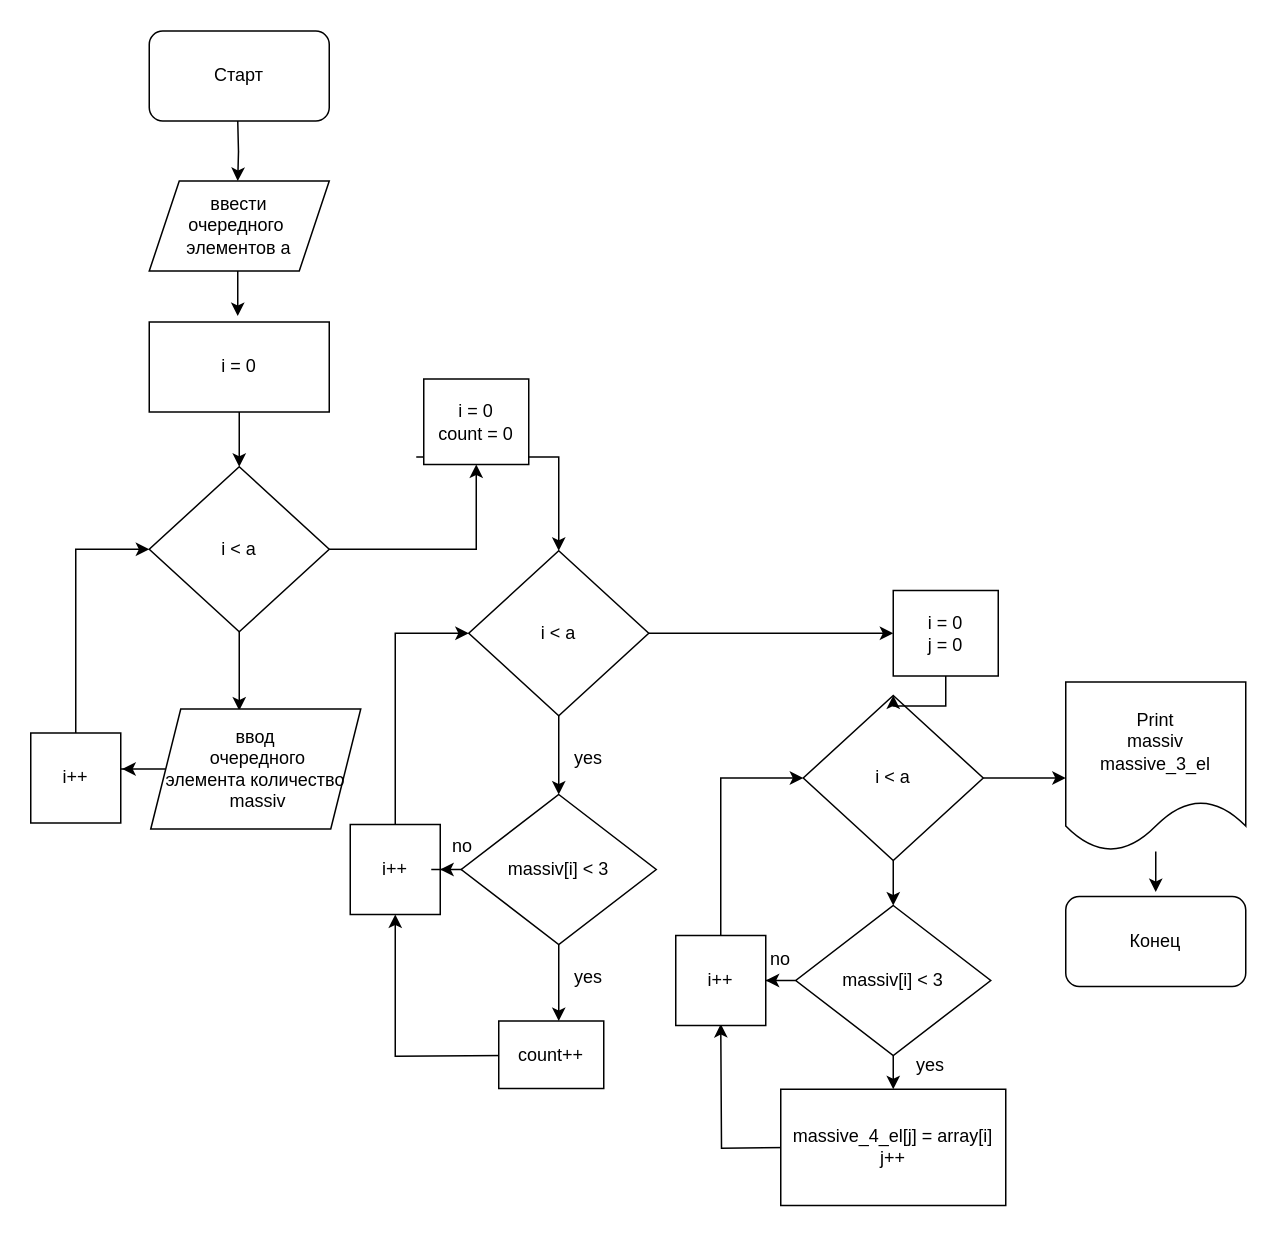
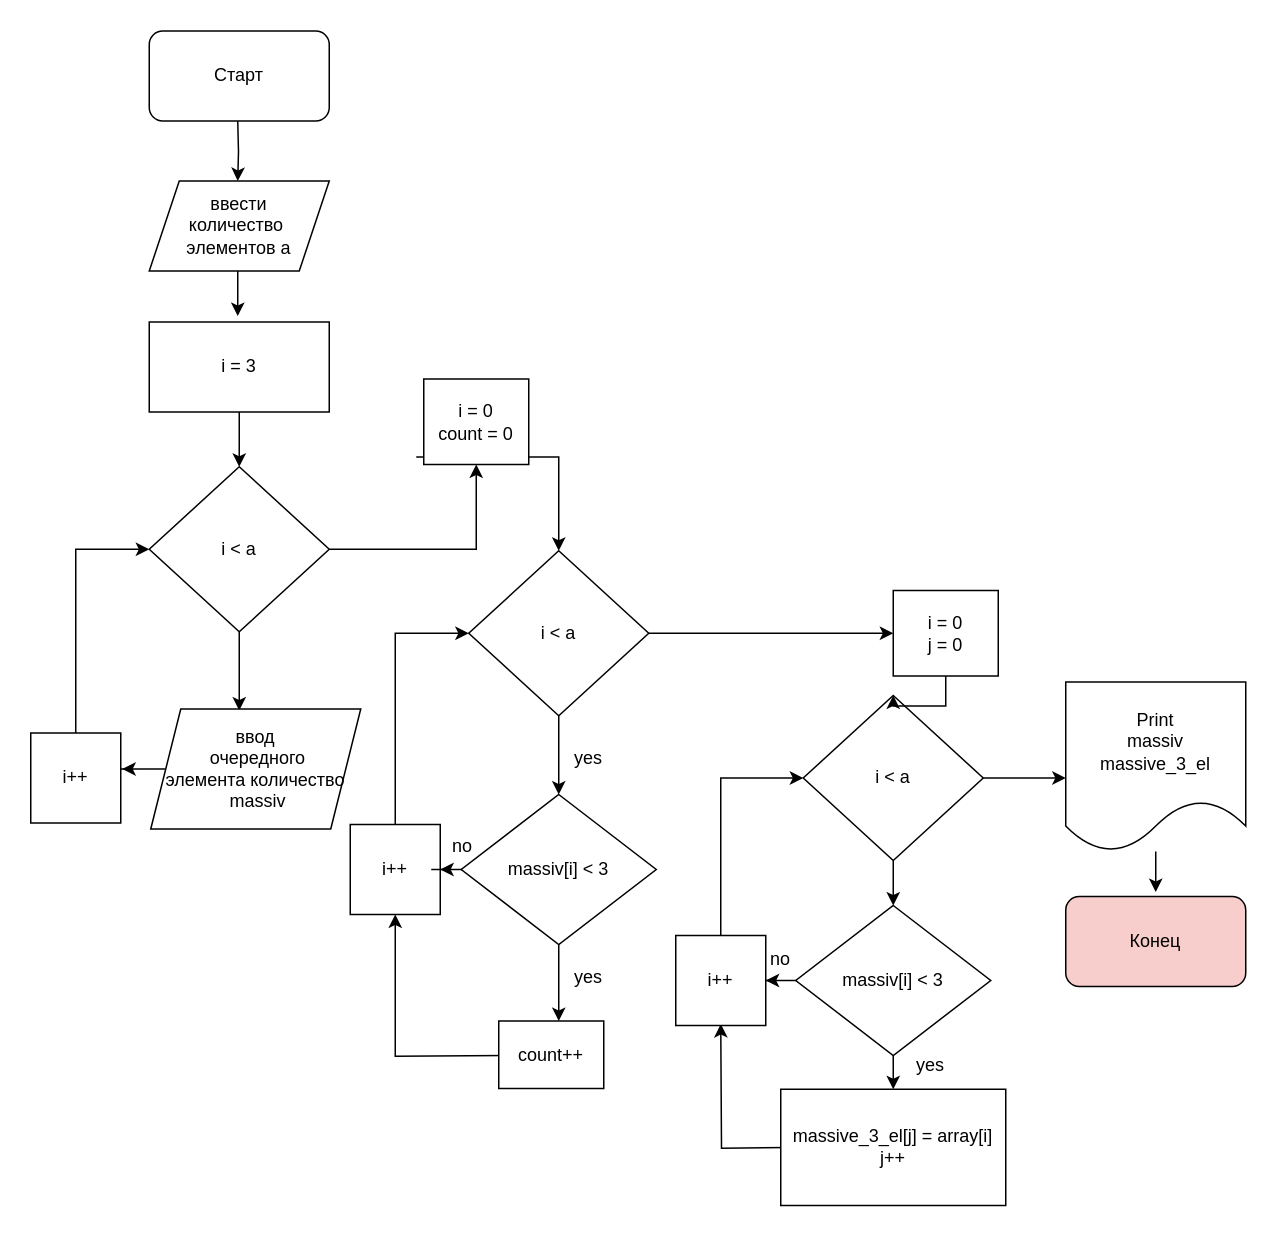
  <mxCell id="0" />
  <mxCell id="1" parent="0" />
  <mxCell id="2" style="edgeStyle=orthogonalEdgeStyle;rounded=0;orthogonalLoop=1;jettySize=auto;html=1;entryX=0.5;entryY=0;entryDx=0;entryDy=0;" parent="1" source="4" edge="1"><mxGeometry relative="1" as="geometry"><mxPoint x="159" y="473" as="targetPoint" /></mxGeometry></mxCell>
  <mxCell id="3" style="edgeStyle=orthogonalEdgeStyle;rounded=0;orthogonalLoop=1;jettySize=auto;html=1;" edge="1" parent="1" source="4" target="27"><mxGeometry relative="1" as="geometry" /></mxCell>
  <mxCell id="4" value="i &amp;lt; a" style="rhombus;whiteSpace=wrap;html=1;" parent="1" vertex="1"><mxGeometry x="99" y="310.5" width="120" height="110" as="geometry" /></mxCell>
  <mxCell id="5" style="edgeStyle=orthogonalEdgeStyle;rounded=0;orthogonalLoop=1;jettySize=auto;html=1;entryX=0.5;entryY=0;entryDx=0;entryDy=0;" parent="1" source="7" target="9" edge="1"><mxGeometry relative="1" as="geometry" /></mxCell>
  <mxCell id="6" style="edgeStyle=orthogonalEdgeStyle;rounded=0;orthogonalLoop=1;jettySize=auto;html=1;entryX=1;entryY=0.5;entryDx=0;entryDy=0;" parent="1" source="7" target="29" edge="1"><mxGeometry relative="1" as="geometry" /></mxCell>
  <mxCell id="7" value="massiv[i] &amp;lt; 3" style="rhombus;whiteSpace=wrap;html=1;" parent="1" vertex="1"><mxGeometry x="530" y="603" width="130" height="100" as="geometry" /></mxCell>
  <mxCell id="8" style="edgeStyle=orthogonalEdgeStyle;rounded=0;orthogonalLoop=1;jettySize=auto;html=1;entryX=0.4;entryY=1;entryDx=0;entryDy=0;entryPerimeter=0;" parent="1" edge="1"><mxGeometry relative="1" as="geometry"><mxPoint x="526" y="764.3" as="sourcePoint" /><mxPoint x="480" y="682" as="targetPoint" /></mxGeometry></mxCell>
- <mxCell id="9" value="massive_4_el[j] = array[i]&lt;br&gt;j++" style="rounded=0;whiteSpace=wrap;html=1;" parent="1" vertex="1"><mxGeometry x="520" y="725.5" width="150" height="77.5" as="geometry" /></mxCell>
+ <mxCell id="9" value="massive_3_el[j] = array[i]&lt;br&gt;j++" style="rounded=0;whiteSpace=wrap;html=1;" parent="1" vertex="1"><mxGeometry x="520" y="725.5" width="150" height="77.5" as="geometry" /></mxCell>
  <mxCell id="10" style="edgeStyle=orthogonalEdgeStyle;rounded=0;orthogonalLoop=1;jettySize=auto;html=1;entryX=0.5;entryY=0;entryDx=0;entryDy=0;" parent="1" source="11" target="4" edge="1"><mxGeometry relative="1" as="geometry" /></mxCell>
- <mxCell id="11" value="i = 0" style="rounded=0;whiteSpace=wrap;html=1;" parent="1" vertex="1"><mxGeometry x="99" y="214" width="120" height="60" as="geometry" /></mxCell>
+ <mxCell id="11" value="i = 3" style="rounded=0;whiteSpace=wrap;html=1;" parent="1" vertex="1"><mxGeometry x="99" y="214" width="120" height="60" as="geometry" /></mxCell>
  <mxCell id="12" style="edgeStyle=orthogonalEdgeStyle;rounded=0;orthogonalLoop=1;jettySize=auto;html=1;" edge="1" parent="1" source="13"><mxGeometry relative="1" as="geometry"><mxPoint x="770" y="594" as="targetPoint" /></mxGeometry></mxCell>
  <mxCell id="13" value="Print&lt;br&gt;massiv&lt;br&gt;massive_3_el" style="shape=document;whiteSpace=wrap;html=1;boundedLbl=1;" parent="1" vertex="1"><mxGeometry x="710" y="454" width="120" height="113" as="geometry" /></mxCell>
  <mxCell id="14" style="edgeStyle=orthogonalEdgeStyle;rounded=0;orthogonalLoop=1;jettySize=auto;html=1;entryX=0.5;entryY=0;entryDx=0;entryDy=0;" parent="1" edge="1"><mxGeometry relative="1" as="geometry"><mxPoint x="158" y="80" as="sourcePoint" /><mxPoint x="158" y="120" as="targetPoint" /></mxGeometry></mxCell>
  <mxCell id="15" value="Старт" style="rounded=1;whiteSpace=wrap;html=1;" parent="1" vertex="1"><mxGeometry x="99" y="20" width="120" height="60" as="geometry" /></mxCell>
- <mxCell id="16" value="Конец" style="rounded=1;whiteSpace=wrap;html=1;" parent="1" vertex="1"><mxGeometry x="710" y="597" width="120" height="60" as="geometry" /></mxCell>
+ <mxCell id="16" value="Конец" style="rounded=1;whiteSpace=wrap;html=1;fillColor=#f8cecc;" parent="1" vertex="1"><mxGeometry x="710" y="597" width="120" height="60" as="geometry" /></mxCell>
  <mxCell id="17" style="edgeStyle=orthogonalEdgeStyle;rounded=0;orthogonalLoop=1;jettySize=auto;html=1;entryX=0;entryY=0.5;entryDx=0;entryDy=0;" parent="1" source="18" target="4" edge="1"><mxGeometry relative="1" as="geometry"><Array as="points"><mxPoint x="50" y="366" /></Array></mxGeometry></mxCell>
  <mxCell id="18" value="i++" style="rounded=0;whiteSpace=wrap;html=1;" parent="1" vertex="1"><mxGeometry x="20" y="488" width="60" height="60" as="geometry" /></mxCell>
  <mxCell id="19" style="edgeStyle=orthogonalEdgeStyle;rounded=0;orthogonalLoop=1;jettySize=auto;html=1;entryX=0.5;entryY=0;entryDx=0;entryDy=0;" parent="1" edge="1"><mxGeometry relative="1" as="geometry"><mxPoint x="158" y="180" as="sourcePoint" /><mxPoint x="158" y="210" as="targetPoint" /></mxGeometry></mxCell>
- <mxCell id="20" value="ввести&lt;br&gt;очередного&amp;nbsp;&lt;br&gt;элементов a" style="shape=parallelogram;perimeter=parallelogramPerimeter;whiteSpace=wrap;html=1;fixedSize=1;" parent="1" vertex="1"><mxGeometry x="99" y="120" width="120" height="60" as="geometry" /></mxCell>
+ <mxCell id="20" value="ввести&lt;br&gt;количество&amp;nbsp;&lt;br&gt;элементов a" style="shape=parallelogram;perimeter=parallelogramPerimeter;whiteSpace=wrap;html=1;fixedSize=1;" parent="1" vertex="1"><mxGeometry x="99" y="120" width="120" height="60" as="geometry" /></mxCell>
  <mxCell id="21" value="yes" style="text;strokeColor=none;align=center;fillColor=none;html=1;verticalAlign=middle;whiteSpace=wrap;rounded=0;" parent="1" vertex="1"><mxGeometry x="590" y="695" width="60" height="30" as="geometry" /></mxCell>
  <mxCell id="22" value="no" style="text;strokeColor=none;align=center;fillColor=none;html=1;verticalAlign=middle;whiteSpace=wrap;rounded=0;" parent="1" vertex="1"><mxGeometry x="490" y="624" width="60" height="30" as="geometry" /></mxCell>
  <mxCell id="23" style="edgeStyle=orthogonalEdgeStyle;rounded=0;orthogonalLoop=1;jettySize=auto;html=1;entryX=0.5;entryY=0;entryDx=0;entryDy=0;" parent="1" source="25" target="7" edge="1"><mxGeometry relative="1" as="geometry" /></mxCell>
  <mxCell id="24" style="edgeStyle=orthogonalEdgeStyle;rounded=0;orthogonalLoop=1;jettySize=auto;html=1;entryX=0;entryY=0.5;entryDx=0;entryDy=0;" parent="1" source="25" edge="1"><mxGeometry relative="1" as="geometry"><mxPoint x="710" y="518" as="targetPoint" /></mxGeometry></mxCell>
  <mxCell id="25" value="i &amp;lt; a" style="rhombus;whiteSpace=wrap;html=1;" parent="1" vertex="1"><mxGeometry x="535" y="463" width="120" height="110" as="geometry" /></mxCell>
  <mxCell id="26" style="edgeStyle=orthogonalEdgeStyle;rounded=0;orthogonalLoop=1;jettySize=auto;html=1;" edge="1" parent="1" source="27" target="32"><mxGeometry relative="1" as="geometry"><Array as="points"><mxPoint x="277" y="304" /><mxPoint x="372" y="304" /></Array></mxGeometry></mxCell>
  <mxCell id="27" value="i = 0&lt;br&gt;count = 0" style="rounded=0;whiteSpace=wrap;html=1;" parent="1" vertex="1"><mxGeometry x="282" y="252" width="70" height="57" as="geometry" /></mxCell>
  <mxCell id="28" style="edgeStyle=orthogonalEdgeStyle;rounded=0;orthogonalLoop=1;jettySize=auto;html=1;entryX=0;entryY=0.5;entryDx=0;entryDy=0;" edge="1" parent="1" source="29" target="25"><mxGeometry relative="1" as="geometry"><Array as="points"><mxPoint x="480" y="518" /></Array></mxGeometry></mxCell>
  <mxCell id="29" value="i++" style="rounded=0;whiteSpace=wrap;html=1;" parent="1" vertex="1"><mxGeometry x="450" y="623" width="60" height="60" as="geometry" /></mxCell>
  <mxCell id="30" style="edgeStyle=orthogonalEdgeStyle;rounded=0;orthogonalLoop=1;jettySize=auto;html=1;entryX=0.5;entryY=0;entryDx=0;entryDy=0;" edge="1" parent="1" source="32" target="40"><mxGeometry relative="1" as="geometry" /></mxCell>
  <mxCell id="31" style="edgeStyle=orthogonalEdgeStyle;rounded=0;orthogonalLoop=1;jettySize=auto;html=1;entryX=0;entryY=0.5;entryDx=0;entryDy=0;" edge="1" parent="1" source="32" target="46"><mxGeometry relative="1" as="geometry" /></mxCell>
  <mxCell id="32" value="i &amp;lt; a" style="rhombus;whiteSpace=wrap;html=1;" vertex="1" parent="1"><mxGeometry x="312" y="366.5" width="120" height="110" as="geometry" /></mxCell>
  <mxCell id="33" style="edgeStyle=orthogonalEdgeStyle;rounded=0;orthogonalLoop=1;jettySize=auto;html=1;entryX=0;entryY=0.5;entryDx=0;entryDy=0;" edge="1" parent="1" source="34" target="32"><mxGeometry relative="1" as="geometry"><Array as="points"><mxPoint x="263" y="422" /></Array></mxGeometry></mxCell>
  <mxCell id="34" value="i++" style="rounded=0;whiteSpace=wrap;html=1;" vertex="1" parent="1"><mxGeometry x="233" y="549" width="60" height="60" as="geometry" /></mxCell>
  <mxCell id="35" value="yes" style="text;strokeColor=none;align=center;fillColor=none;html=1;verticalAlign=middle;whiteSpace=wrap;rounded=0;" vertex="1" parent="1"><mxGeometry x="362" y="635.5" width="60" height="30" as="geometry" /></mxCell>
  <mxCell id="36" value="yes" style="text;strokeColor=none;align=center;fillColor=none;html=1;verticalAlign=middle;whiteSpace=wrap;rounded=0;" vertex="1" parent="1"><mxGeometry x="362" y="490" width="60" height="30" as="geometry" /></mxCell>
  <mxCell id="37" value="no" style="text;strokeColor=none;align=center;fillColor=none;html=1;verticalAlign=middle;whiteSpace=wrap;rounded=0;" vertex="1" parent="1"><mxGeometry x="278" y="549" width="60" height="30" as="geometry" /></mxCell>
  <mxCell id="38" style="edgeStyle=orthogonalEdgeStyle;rounded=0;orthogonalLoop=1;jettySize=auto;html=1;entryX=0.5;entryY=0;entryDx=0;entryDy=0;" edge="1" parent="1" source="40"><mxGeometry relative="1" as="geometry"><mxPoint x="372" y="680" as="targetPoint" /></mxGeometry></mxCell>
  <mxCell id="39" style="edgeStyle=orthogonalEdgeStyle;rounded=0;orthogonalLoop=1;jettySize=auto;html=1;entryX=1;entryY=0.5;entryDx=0;entryDy=0;" edge="1" parent="1" source="40" target="34"><mxGeometry relative="1" as="geometry" /></mxCell>
  <mxCell id="40" value="massiv[i] &amp;lt; 3" style="rhombus;whiteSpace=wrap;html=1;" vertex="1" parent="1"><mxGeometry x="307" y="529" width="130" height="100" as="geometry" /></mxCell>
  <mxCell id="41" style="edgeStyle=orthogonalEdgeStyle;rounded=0;orthogonalLoop=1;jettySize=auto;html=1;entryX=0.5;entryY=1;entryDx=0;entryDy=0;" edge="1" parent="1" target="34"><mxGeometry relative="1" as="geometry"><mxPoint x="337" y="703" as="sourcePoint" /></mxGeometry></mxCell>
  <mxCell id="42" value="count++" style="rounded=0;whiteSpace=wrap;html=1;" vertex="1" parent="1"><mxGeometry x="332" y="680" width="70" height="45" as="geometry" /></mxCell>
  <mxCell id="43" style="edgeStyle=orthogonalEdgeStyle;rounded=0;orthogonalLoop=1;jettySize=auto;html=1;entryX=1.017;entryY=0.4;entryDx=0;entryDy=0;entryPerimeter=0;" edge="1" parent="1" source="44" target="18"><mxGeometry relative="1" as="geometry" /></mxCell>
  <mxCell id="44" value="ввод&lt;br&gt;&amp;nbsp;очередного&lt;br&gt;элемента количество&lt;br&gt;&amp;nbsp;massiv" style="shape=parallelogram;perimeter=parallelogramPerimeter;whiteSpace=wrap;html=1;fixedSize=1;" vertex="1" parent="1"><mxGeometry x="100" y="472" width="140" height="80" as="geometry" /></mxCell>
  <mxCell id="45" style="edgeStyle=orthogonalEdgeStyle;rounded=0;orthogonalLoop=1;jettySize=auto;html=1;" edge="1" parent="1" source="46" target="25"><mxGeometry relative="1" as="geometry" /></mxCell>
  <mxCell id="46" value="i = 0&lt;br&gt;j = 0" style="rounded=0;whiteSpace=wrap;html=1;" vertex="1" parent="1"><mxGeometry x="595" y="393" width="70" height="57" as="geometry" /></mxCell>
